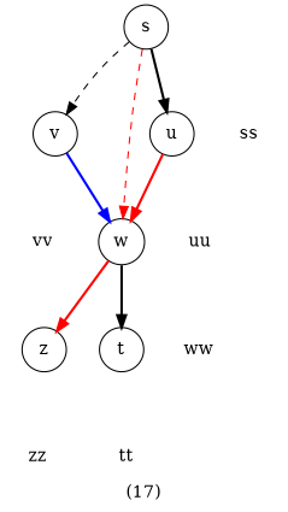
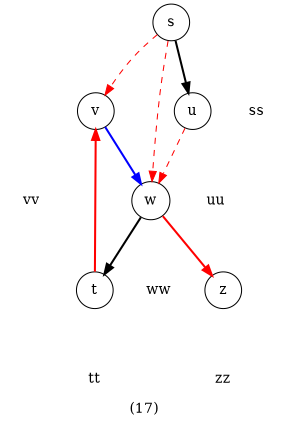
  digraph {
    label="(17)"
    lblstyle="below=-1cm"
    node [shape=circle texmode=math]
    edge [lblstyle=auto style=bold]
    s [style="fill=green!20"]
    v [style="fill=red!20"]
    w [style="fill=green!20"]
    u [style="fill=green!20"]
    ss [shape=none texlbl="\color{blue}$0$"]
    vv [shape=none texlbl="\color{blue}$6$"]
    z [style="fill=green!20"]
    t [style="fill=green!20"]
    ww [shape=none texlbl="\color{blue}$3$"]
    uu [shape=none texlbl="\color{blue}$2$"]
    zz [shape=none texlbl="\color{blue}$4$"]
    tt [shape=none texlbl="\color{blue}$6$"]
-   s -> v [color=black label=" " style=dashed texlbl="$7$" topath="bend right"]
+   s -> v [color=red label=" " style=dashed texlbl="$7$" topath="bend right"]
    s -> w [color=red label=" " style=dashed texlbl="$4$" topath="bend left"]
    s -> u [color=black label=" " texlbl="$2$" topath="bend left"]
    s -> ss [label=" " style=invis]
    v -> w [color=blue label=" " texlbl="$1$" topath="bend left"]
    v -> vv [label=" " style=invis]
    w -> z [color=red label=" " texlbl="$1$" topath="bend right"]
    w -> t [color=black label=" " texlbl="$4$" topath="bend left"]
    w -> ww [label=" " style=invis]
-   u -> w [color=red label=" " texlbl="$1$" topath="bend left"]
+   u -> w [color=red label=" " style=dashed texlbl="$1$" topath="bend left"]
    u -> uu [label=" " style=invis]
    z -> zz [label=" " style=invis]
+   t -> v [color=red label=" " texlbl="$0$" topath="bend left"]
    t -> tt [label=" " style=invis]
  }
